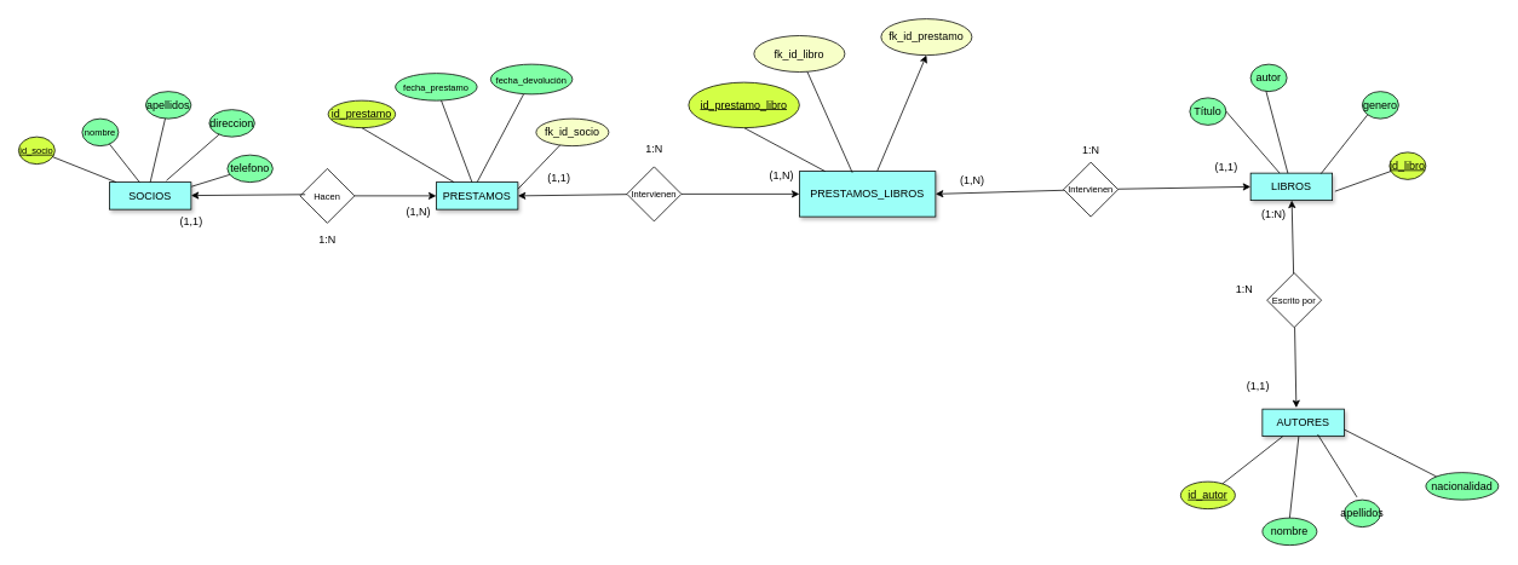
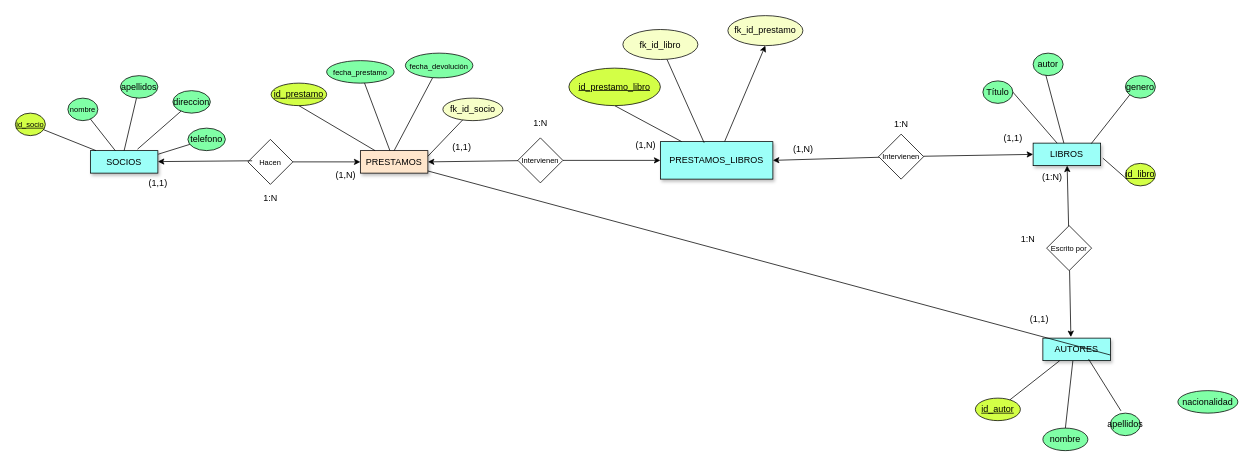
  <mxCell id="0" />
  <mxCell id="1" parent="0" />
  <mxCell id="2" value="SOCIOS" style="rounded=0;whiteSpace=wrap;html=1;shadow=1;fillColor=#9CFFF8;" vertex="1" parent="1"><mxGeometry x="120" y="200" width="90" height="30" as="geometry" /></mxCell>
  <mxCell id="3" value="&lt;u&gt;&lt;font style=&quot;font-size: 10px;&quot;&gt;id_socio&lt;/font&gt;&lt;/u&gt;" style="ellipse;whiteSpace=wrap;html=1;fillColor=#D3FF46;" vertex="1" parent="1"><mxGeometry x="20" y="150" width="40" height="30" as="geometry" /></mxCell>
  <mxCell id="4" value="&lt;font style=&quot;font-size: 10px;&quot;&gt;nombre&lt;/font&gt;" style="ellipse;whiteSpace=wrap;html=1;fillColor=#80FFA6;" vertex="1" parent="1"><mxGeometry x="90" y="130" width="40" height="30" as="geometry" /></mxCell>
  <mxCell id="5" value="apellidos" style="ellipse;whiteSpace=wrap;html=1;fillColor=#80FFA6;" vertex="1" parent="1"><mxGeometry x="160" y="100" width="50" height="30" as="geometry" /></mxCell>
  <mxCell id="6" value="direccion" style="ellipse;whiteSpace=wrap;html=1;fillColor=#80FFA6;" vertex="1" parent="1"><mxGeometry x="230" y="120" width="50" height="30" as="geometry" /></mxCell>
  <mxCell id="7" value="telefono" style="ellipse;whiteSpace=wrap;html=1;fillColor=#80FFA6;" vertex="1" parent="1"><mxGeometry x="250" y="170" width="50" height="30" as="geometry" /></mxCell>
  <mxCell id="8" value="LIBROS" style="rounded=0;whiteSpace=wrap;html=1;shadow=1;fillColor=#9CFFF8;" vertex="1" parent="1"><mxGeometry x="1377" y="190" width="90" height="30" as="geometry" /></mxCell>
  <mxCell id="9" value="Título" style="ellipse;whiteSpace=wrap;html=1;fillColor=#80FFA6;" vertex="1" parent="1"><mxGeometry x="1310" y="107" width="40" height="30" as="geometry" /></mxCell>
  <mxCell id="10" value="autor" style="ellipse;whiteSpace=wrap;html=1;fillColor=#80FFA6;" vertex="1" parent="1"><mxGeometry x="1377" y="70" width="40" height="30" as="geometry" /></mxCell>
  <mxCell id="11" value="genero" style="ellipse;whiteSpace=wrap;html=1;fillColor=#80FFA6;" vertex="1" parent="1"><mxGeometry x="1500" y="100" width="40" height="30" as="geometry" /></mxCell>
- <mxCell id="12" value="&lt;u&gt;id_libro&lt;/u&gt;" style="ellipse;whiteSpace=wrap;html=1;fillColor=#D3FF46;" vertex="1" parent="1"><mxGeometry x="1530" y="167" width="40" height="30" as="geometry" /></mxCell>
+ <mxCell id="12" value="&lt;u&gt;id_libro&lt;/u&gt;" style="ellipse;whiteSpace=wrap;html=1;fillColor=#D3FF46;" vertex="1" parent="1"><mxGeometry x="1500" y="217" width="40" height="30" as="geometry" /></mxCell>
  <mxCell id="13" value="AUTORES" style="rounded=0;whiteSpace=wrap;html=1;shadow=1;fillColor=#9CFFF8;" vertex="1" parent="1"><mxGeometry x="1390" y="450" width="90" height="30" as="geometry" /></mxCell>
  <mxCell id="14" value="&lt;u&gt;id_autor&lt;/u&gt;" style="ellipse;whiteSpace=wrap;html=1;fillColor=#D3FF46;" vertex="1" parent="1"><mxGeometry x="1300" y="530" width="60" height="30" as="geometry" /></mxCell>
  <mxCell id="15" value="nombre" style="ellipse;whiteSpace=wrap;html=1;fillColor=#80FFA6;" vertex="1" parent="1"><mxGeometry x="1390" y="570" width="60" height="30" as="geometry" /></mxCell>
  <mxCell id="16" value="apellidos" style="ellipse;whiteSpace=wrap;html=1;fillColor=#80FFA6;" vertex="1" parent="1"><mxGeometry x="1480" y="550" width="40" height="30" as="geometry" /></mxCell>
  <mxCell id="17" value="nacionalidad" style="ellipse;whiteSpace=wrap;html=1;fillColor=#80FFA6;" vertex="1" parent="1"><mxGeometry x="1570" y="520" width="80" height="30" as="geometry" /></mxCell>
  <mxCell id="18" value="" style="endArrow=none;html=1;rounded=0;" edge="1" parent="1" source="3" target="2"><mxGeometry width="50" height="50" relative="1" as="geometry"><mxPoint x="60" y="220" as="sourcePoint" /><mxPoint x="110" y="170" as="targetPoint" /></mxGeometry></mxCell>
  <mxCell id="19" value="" style="edgeStyle=none;rounded=0;orthogonalLoop=1;jettySize=auto;html=1;" edge="1" parent="1" source="20" target="34"><mxGeometry relative="1" as="geometry" /></mxCell>
  <mxCell id="20" value="&lt;font style=&quot;font-size: 10px;&quot;&gt;Hacen&lt;/font&gt;" style="rhombus;whiteSpace=wrap;html=1;" vertex="1" parent="1"><mxGeometry x="330" y="185" width="60" height="60" as="geometry" /></mxCell>
  <mxCell id="21" value="" style="endArrow=classic;html=1;rounded=0;exitX=0.095;exitY=0.476;exitDx=0;exitDy=0;exitPerimeter=0;" edge="1" parent="1" source="20" target="2"><mxGeometry width="50" height="50" relative="1" as="geometry"><mxPoint x="250" y="300" as="sourcePoint" /><mxPoint x="300" y="250" as="targetPoint" /></mxGeometry></mxCell>
  <mxCell id="22" value="(1,1)" style="text;html=1;align=center;verticalAlign=middle;resizable=0;points=[];autosize=1;strokeColor=none;fillColor=none;" vertex="1" parent="1"><mxGeometry x="185" y="228" width="50" height="30" as="geometry" /></mxCell>
  <mxCell id="23" value="" style="edgeStyle=none;rounded=0;orthogonalLoop=1;jettySize=auto;html=1;entryX=0.415;entryY=-0.048;entryDx=0;entryDy=0;entryPerimeter=0;" edge="1" parent="1" source="25" target="13"><mxGeometry relative="1" as="geometry"><mxPoint x="1074.76" y="235" as="sourcePoint" /><mxPoint x="1074.76" y="335" as="targetPoint" /></mxGeometry></mxCell>
  <mxCell id="24" value="" style="edgeStyle=none;rounded=0;orthogonalLoop=1;jettySize=auto;html=1;" edge="1" parent="1" source="25" target="8"><mxGeometry relative="1" as="geometry" /></mxCell>
  <mxCell id="25" value="&lt;font style=&quot;font-size: 10px;&quot;&gt;Escrito por&lt;/font&gt;" style="rhombus;whiteSpace=wrap;html=1;" vertex="1" parent="1"><mxGeometry x="1395" y="300" width="60" height="60" as="geometry" /></mxCell>
  <mxCell id="26" value="(1,1)" style="text;html=1;align=center;verticalAlign=middle;resizable=0;points=[];autosize=1;strokeColor=none;fillColor=none;" vertex="1" parent="1"><mxGeometry x="1360" y="410" width="50" height="30" as="geometry" /></mxCell>
  <mxCell id="27" value="1:N" style="text;html=1;align=center;verticalAlign=middle;resizable=0;points=[];autosize=1;strokeColor=none;fillColor=none;" vertex="1" parent="1"><mxGeometry x="1350" y="303" width="40" height="30" as="geometry" /></mxCell>
  <mxCell id="28" value="" style="endArrow=none;html=1;rounded=0;" edge="1" parent="1" source="4" target="2"><mxGeometry width="50" height="50" relative="1" as="geometry"><mxPoint x="78" y="192" as="sourcePoint" /><mxPoint x="148" y="220" as="targetPoint" /></mxGeometry></mxCell>
  <mxCell id="29" value="" style="endArrow=none;html=1;rounded=0;entryX=0.5;entryY=0;entryDx=0;entryDy=0;" edge="1" parent="1" source="5" target="2"><mxGeometry width="50" height="50" relative="1" as="geometry"><mxPoint x="88" y="202" as="sourcePoint" /><mxPoint x="158" y="230" as="targetPoint" /></mxGeometry></mxCell>
  <mxCell id="30" value="" style="endArrow=none;html=1;rounded=0;entryX=0.698;entryY=-0.063;entryDx=0;entryDy=0;entryPerimeter=0;" edge="1" parent="1" source="6" target="2"><mxGeometry width="50" height="50" relative="1" as="geometry"><mxPoint x="191" y="140" as="sourcePoint" /><mxPoint x="175" y="210" as="targetPoint" /></mxGeometry></mxCell>
  <mxCell id="31" value="" style="endArrow=none;html=1;rounded=0;entryX=1.005;entryY=0.159;entryDx=0;entryDy=0;entryPerimeter=0;" edge="1" parent="1" source="7" target="2"><mxGeometry width="50" height="50" relative="1" as="geometry"><mxPoint x="201" y="150" as="sourcePoint" /><mxPoint x="185" y="220" as="targetPoint" /></mxGeometry></mxCell>
  <mxCell id="32" value="" style="endArrow=none;html=1;rounded=0;exitX=1;exitY=0.5;exitDx=0;exitDy=0;" edge="1" parent="1" source="9" target="8"><mxGeometry width="50" height="50" relative="1" as="geometry"><mxPoint x="1071" y="160" as="sourcePoint" /><mxPoint x="1055" y="230" as="targetPoint" /></mxGeometry></mxCell>
  <mxCell id="33" value="" style="endArrow=none;html=1;rounded=0;" edge="1" parent="1" target="8"><mxGeometry width="50" height="50" relative="1" as="geometry"><mxPoint x="1394.027" y="99.693" as="sourcePoint" /><mxPoint x="1065" y="240" as="targetPoint" /></mxGeometry></mxCell>
- <mxCell id="34" value="PRESTAMOS" style="rounded=0;whiteSpace=wrap;html=1;shadow=1;fillColor=#9CFFF8;" vertex="1" parent="1"><mxGeometry x="480" y="200" width="90" height="30" as="geometry" /></mxCell>
+ <mxCell id="34" value="PRESTAMOS" style="rounded=0;whiteSpace=wrap;html=1;shadow=1;fillColor=#ffe6cc;" vertex="1" parent="1"><mxGeometry x="480" y="200" width="90" height="30" as="geometry" /></mxCell>
  <mxCell id="35" value="&lt;font style=&quot;font-size: 10px;&quot;&gt;fecha_prestamo&lt;/font&gt;" style="ellipse;whiteSpace=wrap;html=1;fillColor=#80FFA6;" vertex="1" parent="1"><mxGeometry x="435" y="80" width="90" height="30" as="geometry" /></mxCell>
  <mxCell id="36" value="&lt;font style=&quot;font-size: 10px;&quot;&gt;fecha_devolución&lt;/font&gt;" style="ellipse;whiteSpace=wrap;html=1;fillColor=#80FFA6;" vertex="1" parent="1"><mxGeometry x="540" y="70" width="90" height="33" as="geometry" /></mxCell>
  <mxCell id="37" value="fk_id_socio" style="ellipse;whiteSpace=wrap;html=1;fillColor=#F7FFC8;" vertex="1" parent="1"><mxGeometry x="590" y="130" width="80" height="30" as="geometry" /></mxCell>
  <mxCell id="38" value="" style="endArrow=none;html=1;rounded=0;exitX=0.5;exitY=1;exitDx=0;exitDy=0;" edge="1" parent="1" target="34" source="43"><mxGeometry width="50" height="50" relative="1" as="geometry"><mxPoint x="408" y="159" as="sourcePoint" /><mxPoint x="460" y="157" as="targetPoint" /></mxGeometry></mxCell>
  <mxCell id="39" value="(1:N)" style="text;html=1;align=center;verticalAlign=middle;resizable=0;points=[];autosize=1;strokeColor=none;fillColor=none;" vertex="1" parent="1"><mxGeometry x="1377" y="220" width="50" height="30" as="geometry" /></mxCell>
  <mxCell id="40" value="" style="endArrow=none;html=1;rounded=0;" edge="1" parent="1" source="35" target="34"><mxGeometry width="50" height="50" relative="1" as="geometry"><mxPoint x="428" y="179" as="sourcePoint" /><mxPoint x="498" y="207" as="targetPoint" /></mxGeometry></mxCell>
  <mxCell id="41" value="" style="endArrow=none;html=1;rounded=0;entryX=0.5;entryY=0;entryDx=0;entryDy=0;" edge="1" parent="1" source="36" target="34"><mxGeometry width="50" height="50" relative="1" as="geometry"><mxPoint x="438" y="189" as="sourcePoint" /><mxPoint x="508" y="217" as="targetPoint" /></mxGeometry></mxCell>
  <mxCell id="42" value="" style="endArrow=none;html=1;rounded=0;entryX=1;entryY=0.25;entryDx=0;entryDy=0;" edge="1" parent="1" source="37" target="34"><mxGeometry width="50" height="50" relative="1" as="geometry"><mxPoint x="541" y="127" as="sourcePoint" /><mxPoint x="525" y="197" as="targetPoint" /></mxGeometry></mxCell>
  <mxCell id="43" value="&lt;u&gt;id_prestamo&lt;/u&gt;" style="ellipse;whiteSpace=wrap;html=1;fillColor=#D3FF46;" vertex="1" parent="1"><mxGeometry x="361" y="110" width="74" height="30" as="geometry" /></mxCell>
  <mxCell id="44" value="(1,N)" style="text;html=1;align=center;verticalAlign=middle;resizable=0;points=[];autosize=1;strokeColor=none;fillColor=none;" vertex="1" parent="1"><mxGeometry x="435" y="218" width="50" height="30" as="geometry" /></mxCell>
  <mxCell id="45" value="1:N" style="text;html=1;align=center;verticalAlign=middle;resizable=0;points=[];autosize=1;strokeColor=none;fillColor=none;" vertex="1" parent="1"><mxGeometry x="340" y="248" width="40" height="30" as="geometry" /></mxCell>
  <mxCell id="46" value="" style="endArrow=none;html=1;rounded=0;exitX=0;exitY=1;exitDx=0;exitDy=0;entryX=0.861;entryY=0.022;entryDx=0;entryDy=0;entryPerimeter=0;" edge="1" parent="1" source="11" target="8"><mxGeometry width="50" height="50" relative="1" as="geometry"><mxPoint x="1474" y="119" as="sourcePoint" /><mxPoint x="1441" y="208" as="targetPoint" /></mxGeometry></mxCell>
  <mxCell id="47" value="" style="endArrow=none;html=1;rounded=0;exitX=0.042;exitY=0.694;exitDx=0;exitDy=0;exitPerimeter=0;" edge="1" parent="1" source="12"><mxGeometry width="50" height="50" relative="1" as="geometry"><mxPoint x="1484" y="129" as="sourcePoint" /><mxPoint x="1470" y="210" as="targetPoint" /></mxGeometry></mxCell>
  <mxCell id="48" value="" style="endArrow=none;html=1;rounded=0;exitX=0.25;exitY=1;exitDx=0;exitDy=0;" edge="1" parent="1" source="13" target="14"><mxGeometry width="50" height="50" relative="1" as="geometry"><mxPoint x="1494" y="139" as="sourcePoint" /><mxPoint x="1461" y="228" as="targetPoint" /></mxGeometry></mxCell>
  <mxCell id="49" value="" style="endArrow=none;html=1;rounded=0;exitX=0.5;exitY=0;exitDx=0;exitDy=0;entryX=0.444;entryY=1.011;entryDx=0;entryDy=0;entryPerimeter=0;" edge="1" parent="1" source="15" target="13"><mxGeometry width="50" height="50" relative="1" as="geometry"><mxPoint x="1504" y="149" as="sourcePoint" /><mxPoint x="1471" y="238" as="targetPoint" /></mxGeometry></mxCell>
  <mxCell id="50" value="" style="endArrow=none;html=1;rounded=0;exitX=0.354;exitY=-0.1;exitDx=0;exitDy=0;exitPerimeter=0;entryX=0.676;entryY=0.928;entryDx=0;entryDy=0;entryPerimeter=0;" edge="1" parent="1" source="16" target="13"><mxGeometry width="50" height="50" relative="1" as="geometry"><mxPoint x="1514" y="159" as="sourcePoint" /><mxPoint x="1481" y="248" as="targetPoint" /></mxGeometry></mxCell>
- <mxCell id="51" value="" style="endArrow=none;html=1;rounded=0;entryX=0;entryY=0;entryDx=0;entryDy=0;exitX=1;exitY=0.75;exitDx=0;exitDy=0;" edge="1" parent="1" source="13" target="17"><mxGeometry width="50" height="50" relative="1" as="geometry"><mxPoint x="1524" y="169" as="sourcePoint" /><mxPoint x="1491" y="258" as="targetPoint" /></mxGeometry></mxCell>
+ <mxCell id="51" value="" style="endArrow=none;html=1;rounded=0;exitX=1;exitY=0.75;exitDx=0;exitDy=0;" edge="1" parent="1" source="13" target="34"><mxGeometry width="50" height="50" relative="1" as="geometry"><mxPoint x="1524" y="169" as="sourcePoint" /><mxPoint x="1491" y="258" as="targetPoint" /></mxGeometry></mxCell>
  <mxCell id="52" style="edgeStyle=none;rounded=0;orthogonalLoop=1;jettySize=auto;html=1;entryX=1;entryY=0.5;entryDx=0;entryDy=0;" edge="1" parent="1" source="54" target="34"><mxGeometry relative="1" as="geometry" /></mxCell>
  <mxCell id="53" style="edgeStyle=none;rounded=0;orthogonalLoop=1;jettySize=auto;html=1;entryX=0;entryY=0.5;entryDx=0;entryDy=0;" edge="1" parent="1" source="54" target="57"><mxGeometry relative="1" as="geometry" /></mxCell>
  <mxCell id="54" value="&lt;font style=&quot;font-size: 10px;&quot;&gt;Intervienen&lt;/font&gt;" style="rhombus;whiteSpace=wrap;html=1;" vertex="1" parent="1"><mxGeometry x="690" y="183" width="60" height="60" as="geometry" /></mxCell>
  <mxCell id="55" value="" style="edgeStyle=none;rounded=0;orthogonalLoop=1;jettySize=auto;html=1;" edge="1" parent="1" target="57"><mxGeometry relative="1" as="geometry"><mxPoint x="900" y="215" as="sourcePoint" /></mxGeometry></mxCell>
  <mxCell id="56" style="edgeStyle=none;rounded=0;orthogonalLoop=1;jettySize=auto;html=1;entryX=0.5;entryY=1;entryDx=0;entryDy=0;" edge="1" parent="1" source="57" target="70"><mxGeometry relative="1" as="geometry" /></mxCell>
  <mxCell id="57" value="PRESTAMOS_LIBROS" style="rounded=0;whiteSpace=wrap;html=1;shadow=1;fillColor=#9CFFF8;" vertex="1" parent="1"><mxGeometry x="880" y="188" width="150" height="50" as="geometry" /></mxCell>
  <mxCell id="58" value="fk_id_libro" style="ellipse;whiteSpace=wrap;html=1;fillColor=#F7FFC8;" vertex="1" parent="1"><mxGeometry x="830" y="38.5" width="100" height="40" as="geometry" /></mxCell>
  <mxCell id="59" value="" style="endArrow=none;html=1;rounded=0;exitX=0.5;exitY=1;exitDx=0;exitDy=0;" edge="1" parent="1" source="61" target="57"><mxGeometry width="50" height="50" relative="1" as="geometry"><mxPoint x="918" y="159" as="sourcePoint" /><mxPoint x="970" y="157" as="targetPoint" /></mxGeometry></mxCell>
  <mxCell id="60" value="" style="endArrow=none;html=1;rounded=0;entryX=0.389;entryY=0.03;entryDx=0;entryDy=0;entryPerimeter=0;" edge="1" parent="1" source="58" target="57"><mxGeometry width="50" height="50" relative="1" as="geometry"><mxPoint x="1051" y="127" as="sourcePoint" /><mxPoint x="1035" y="197" as="targetPoint" /></mxGeometry></mxCell>
  <mxCell id="61" value="&lt;u&gt;id_prestamo_libro&lt;/u&gt;" style="ellipse;whiteSpace=wrap;html=1;fillColor=#D3FF46;" vertex="1" parent="1"><mxGeometry x="758" y="90" width="122" height="50" as="geometry" /></mxCell>
  <mxCell id="62" style="edgeStyle=none;rounded=0;orthogonalLoop=1;jettySize=auto;html=1;entryX=1;entryY=0.5;entryDx=0;entryDy=0;" edge="1" parent="1" source="64" target="57"><mxGeometry relative="1" as="geometry" /></mxCell>
  <mxCell id="63" style="edgeStyle=none;rounded=0;orthogonalLoop=1;jettySize=auto;html=1;entryX=0;entryY=0.5;entryDx=0;entryDy=0;" edge="1" parent="1" source="64" target="8"><mxGeometry relative="1" as="geometry" /></mxCell>
  <mxCell id="64" value="&lt;font style=&quot;font-size: 10px;&quot;&gt;Intervienen&lt;/font&gt;" style="rhombus;whiteSpace=wrap;html=1;" vertex="1" parent="1"><mxGeometry x="1171" y="178" width="60" height="60" as="geometry" /></mxCell>
  <mxCell id="65" value="(1,N)" style="text;html=1;align=center;verticalAlign=middle;resizable=0;points=[];autosize=1;strokeColor=none;fillColor=none;" vertex="1" parent="1"><mxGeometry x="1045" y="183" width="50" height="30" as="geometry" /></mxCell>
  <mxCell id="66" value="(1,1)" style="text;html=1;align=center;verticalAlign=middle;resizable=0;points=[];autosize=1;strokeColor=none;fillColor=none;" vertex="1" parent="1"><mxGeometry x="1325" y="168" width="50" height="30" as="geometry" /></mxCell>
  <mxCell id="67" value="1:N" style="text;html=1;align=center;verticalAlign=middle;resizable=0;points=[];autosize=1;strokeColor=none;fillColor=none;" vertex="1" parent="1"><mxGeometry x="1181" y="150" width="40" height="30" as="geometry" /></mxCell>
  <mxCell id="68" value="(1,N)" style="text;html=1;align=center;verticalAlign=middle;resizable=0;points=[];autosize=1;strokeColor=none;fillColor=none;" vertex="1" parent="1"><mxGeometry x="835" y="178" width="50" height="30" as="geometry" /></mxCell>
  <mxCell id="69" value="(1,1)" style="text;html=1;align=center;verticalAlign=middle;resizable=0;points=[];autosize=1;strokeColor=none;fillColor=none;" vertex="1" parent="1"><mxGeometry x="590" y="180" width="50" height="30" as="geometry" /></mxCell>
  <mxCell id="70" value="fk_id_prestamo" style="ellipse;whiteSpace=wrap;html=1;fillColor=#F7FFC8;" vertex="1" parent="1"><mxGeometry x="970" y="20" width="100" height="40" as="geometry" /></mxCell>
  <mxCell id="71" value="1:N" style="text;html=1;align=center;verticalAlign=middle;resizable=0;points=[];autosize=1;strokeColor=none;fillColor=none;" vertex="1" parent="1"><mxGeometry x="700" y="148" width="40" height="30" as="geometry" /></mxCell>
